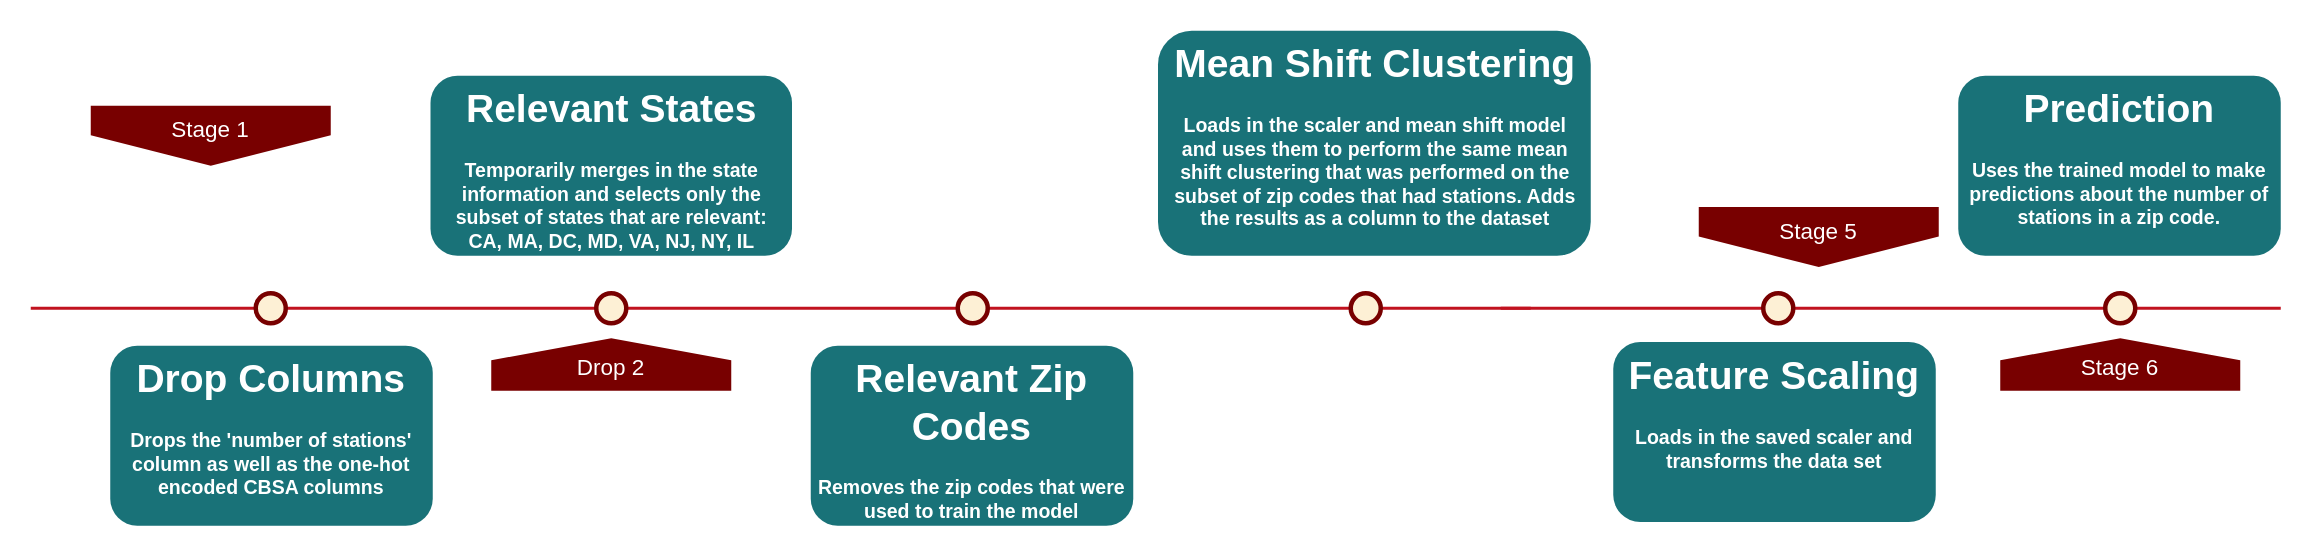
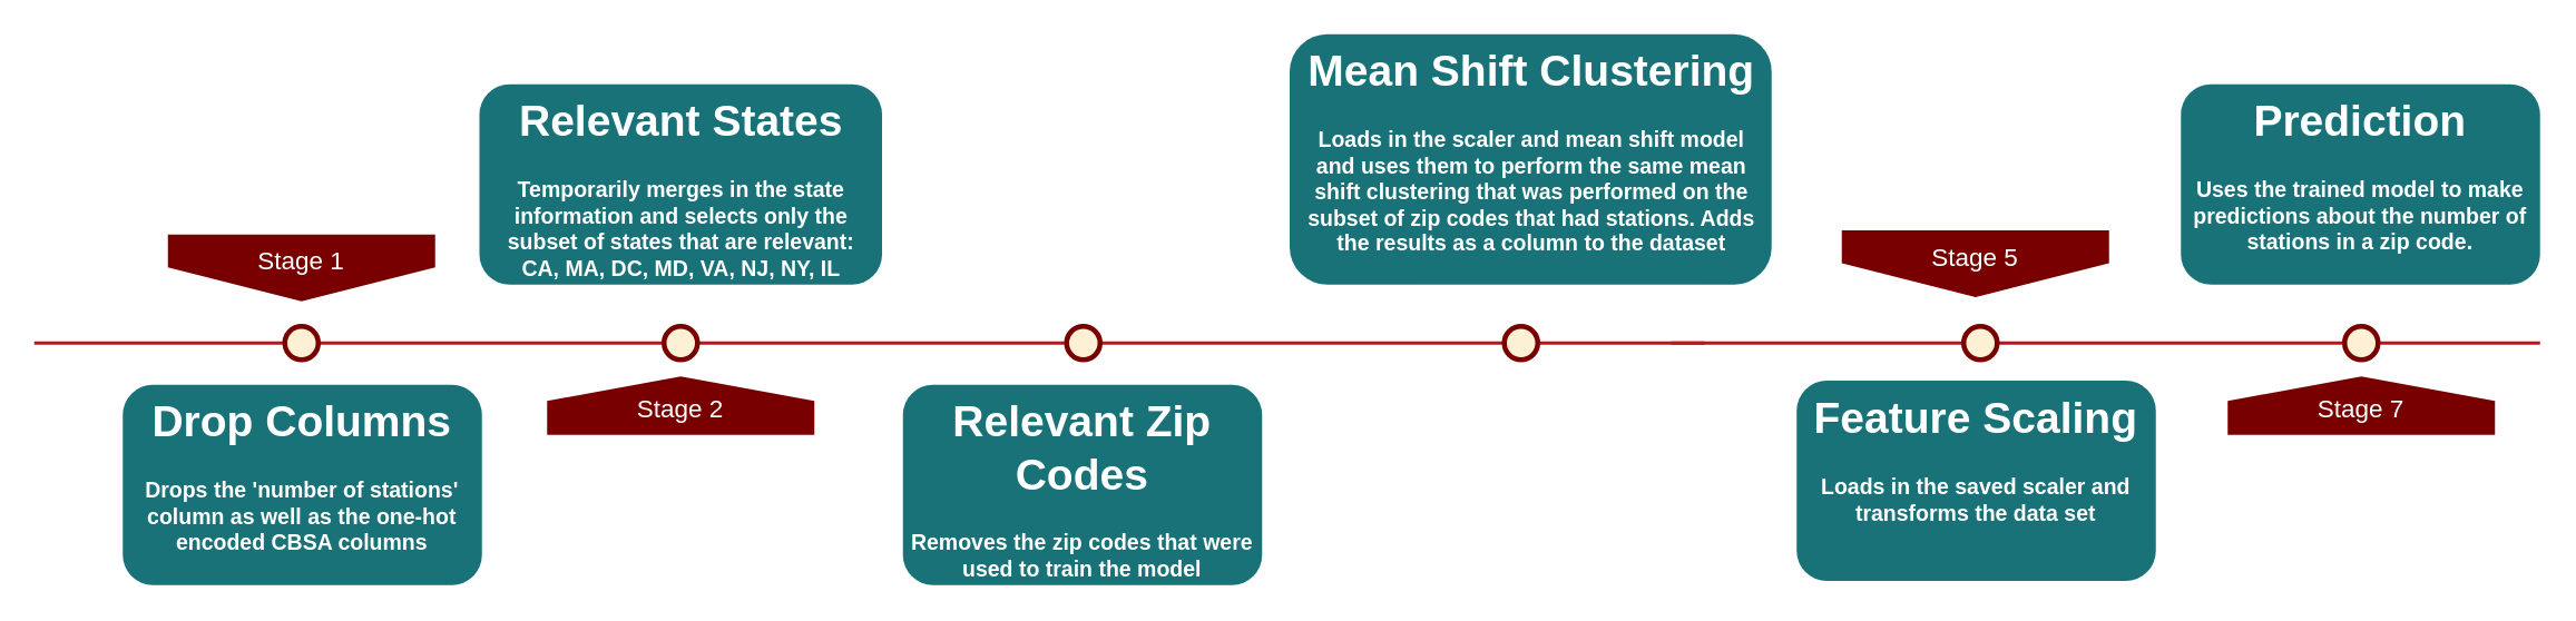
  <mxCell id="0" />
  <mxCell id="1" parent="0" />
  <mxCell id="2" value="" style="line;strokeWidth=2;html=1;fillColor=none;fontSize=28;fontColor=#004D99;strokeColor=#C1121F;" parent="1" vertex="1"><mxGeometry x="20" y="200" width="1000" height="10" as="geometry" /></mxCell>
- <mxCell id="3" value="Stage 1" style="shape=offPageConnector;whiteSpace=wrap;html=1;fontSize=15;fontColor=#FFFFFF;size=0.509;verticalAlign=top;strokeColor=none;fillColor=#780000;" parent="1" vertex="1"><mxGeometry x="60" y="70" width="160" height="40" as="geometry" /></mxCell>
- <mxCell id="4" value="&lt;span&gt;Drop 2&lt;/span&gt;" style="shape=offPageConnector;whiteSpace=wrap;html=1;fontSize=15;fontColor=#FFFFFF;size=0.418;flipV=1;verticalAlign=bottom;strokeColor=none;spacingBottom=4;fillColor=#780000;" parent="1" vertex="1"><mxGeometry x="327" y="225" width="160" height="35" as="geometry" /></mxCell>
+ <mxCell id="3" value="Stage 1" style="shape=offPageConnector;whiteSpace=wrap;html=1;fontSize=15;fontColor=#FFFFFF;size=0.509;verticalAlign=top;strokeColor=none;fillColor=#780000;" parent="1" vertex="1"><mxGeometry x="100" y="140" width="160" height="40" as="geometry" /></mxCell>
+ <mxCell id="4" value="&lt;span&gt;Stage 2&lt;/span&gt;" style="shape=offPageConnector;whiteSpace=wrap;html=1;fontSize=15;fontColor=#FFFFFF;size=0.418;flipV=1;verticalAlign=bottom;strokeColor=none;spacingBottom=4;fillColor=#780000;" parent="1" vertex="1"><mxGeometry x="327" y="225" width="160" height="35" as="geometry" /></mxCell>
  <mxCell id="5" value="" style="ellipse;whiteSpace=wrap;html=1;fontSize=28;fontColor=#004D99;strokeWidth=3;strokeColor=#780000;fillColor=#FDF0D5;" parent="1" vertex="1"><mxGeometry x="170" y="195" width="20" height="20" as="geometry" /></mxCell>
  <mxCell id="6" value="&lt;h1&gt;Drop Columns&lt;/h1&gt;&lt;p&gt;Drops the 'number of stations' column as well as the one-hot encoded CBSA columns&lt;/p&gt;" style="text;html=1;spacing=5;spacingTop=-20;whiteSpace=wrap;overflow=hidden;strokeColor=none;strokeWidth=3;fontSize=13;align=center;rounded=1;fillColor=#197278;fontColor=#FFFFFF;fontStyle=1" parent="1" vertex="1"><mxGeometry x="73" y="230" width="215" height="120" as="geometry" /></mxCell>
  <mxCell id="7" value="&lt;h1&gt;Relevant States&lt;/h1&gt;&lt;p&gt;Temporarily merges in the state information and selects only the subset of states that are relevant: CA, MA, DC, MD, VA, NJ, NY, IL&lt;/p&gt;" style="text;html=1;spacing=5;spacingTop=-20;whiteSpace=wrap;overflow=hidden;strokeColor=none;strokeWidth=3;fontSize=13;align=center;rounded=1;fillColor=#197278;fontColor=#FFFFFF;fontStyle=1" parent="1" vertex="1"><mxGeometry x="286.5" y="50" width="241" height="120" as="geometry" /></mxCell>
  <mxCell id="8" value="&lt;h1&gt;Relevant Zip Codes&lt;/h1&gt;&lt;p&gt;Removes the zip codes that were used to train the model&lt;/p&gt;" style="text;html=1;spacing=5;spacingTop=-20;whiteSpace=wrap;overflow=hidden;strokeColor=none;strokeWidth=3;fontSize=13;align=center;rounded=1;fillColor=#197278;fontColor=#FFFFFF;fontStyle=1" parent="1" vertex="1"><mxGeometry x="540" y="230" width="215" height="120" as="geometry" /></mxCell>
  <mxCell id="9" value="&lt;h1&gt;Mean Shift Clustering&lt;/h1&gt;&lt;p&gt;Loads in the scaler and mean shift model and uses them to perform the same mean shift clustering that was performed on the subset of zip codes that had stations. Adds the results as a column to the dataset&lt;/p&gt;" style="text;html=1;spacing=5;spacingTop=-20;whiteSpace=wrap;overflow=hidden;strokeColor=none;strokeWidth=3;fontSize=13;align=center;rounded=1;fillColor=#197278;fontColor=#FFFFFF;fontStyle=1" parent="1" vertex="1"><mxGeometry x="771.5" y="20" width="288.5" height="150" as="geometry" /></mxCell>
  <mxCell id="10" value="" style="line;strokeWidth=2;html=1;fillColor=none;fontSize=28;fontColor=#004D99;strokeColor=#C1121F;" vertex="1" parent="1"><mxGeometry x="1000" y="200" width="520" height="10" as="geometry" /></mxCell>
- <mxCell id="11" value="Stage 5" style="shape=offPageConnector;whiteSpace=wrap;html=1;fontSize=15;fontColor=#FFFFFF;size=0.509;verticalAlign=top;strokeColor=none;fillColor=#780000;" vertex="1" parent="1"><mxGeometry x="1132" y="137.5" width="160" height="40" as="geometry" /></mxCell>
- <mxCell id="12" value="&lt;span&gt;Stage 6&lt;/span&gt;" style="shape=offPageConnector;whiteSpace=wrap;html=1;fontSize=15;fontColor=#FFFFFF;size=0.418;flipV=1;verticalAlign=bottom;strokeColor=none;spacingBottom=4;fillColor=#780000;" vertex="1" parent="1"><mxGeometry x="1333" y="225" width="160" height="35" as="geometry" /></mxCell>
+ <mxCell id="11" value="Stage 5" style="shape=offPageConnector;whiteSpace=wrap;html=1;fontSize=15;fontColor=#FFFFFF;size=0.509;verticalAlign=top;strokeColor=none;fillColor=#780000;" vertex="1" parent="1"><mxGeometry x="1102" y="137.5" width="160" height="40" as="geometry" /></mxCell>
+ <mxCell id="12" value="&lt;span&gt;Stage 7&lt;/span&gt;" style="shape=offPageConnector;whiteSpace=wrap;html=1;fontSize=15;fontColor=#FFFFFF;size=0.418;flipV=1;verticalAlign=bottom;strokeColor=none;spacingBottom=4;fillColor=#780000;" vertex="1" parent="1"><mxGeometry x="1333" y="225" width="160" height="35" as="geometry" /></mxCell>
  <mxCell id="13" value="&lt;h1&gt;Feature Scaling&lt;/h1&gt;&lt;p&gt;Loads in the saved scaler and transforms the data set&lt;/p&gt;" style="text;html=1;spacing=5;spacingTop=-20;whiteSpace=wrap;overflow=hidden;strokeColor=none;strokeWidth=3;fontSize=13;align=center;rounded=1;fillColor=#197278;fontColor=#FFFFFF;fontStyle=1" vertex="1" parent="1"><mxGeometry x="1075" y="227.5" width="215" height="120" as="geometry" /></mxCell>
  <mxCell id="14" value="&lt;h1&gt;Prediction&lt;/h1&gt;&lt;p&gt;Uses the trained model to make predictions about the number of stations in a zip code.&lt;/p&gt;" style="text;html=1;spacing=5;spacingTop=-20;whiteSpace=wrap;overflow=hidden;strokeColor=none;strokeWidth=3;fontSize=13;align=center;rounded=1;fillColor=#197278;fontColor=#FFFFFF;fontStyle=1" vertex="1" parent="1"><mxGeometry x="1305" y="50" width="215" height="120" as="geometry" /></mxCell>
  <mxCell id="15" value="" style="ellipse;whiteSpace=wrap;html=1;fontSize=28;fontColor=#004D99;strokeWidth=3;strokeColor=#780000;fillColor=#FDF0D5;" vertex="1" parent="1"><mxGeometry x="397" y="195" width="20" height="20" as="geometry" /></mxCell>
  <mxCell id="16" value="" style="ellipse;whiteSpace=wrap;html=1;fontSize=28;fontColor=#004D99;strokeWidth=3;strokeColor=#780000;fillColor=#FDF0D5;" vertex="1" parent="1"><mxGeometry x="638" y="195" width="20" height="20" as="geometry" /></mxCell>
  <mxCell id="17" value="" style="ellipse;whiteSpace=wrap;html=1;fontSize=28;fontColor=#004D99;strokeWidth=3;strokeColor=#780000;fillColor=#fdf0d5;" vertex="1" parent="1"><mxGeometry x="900" y="195" width="20" height="20" as="geometry" /></mxCell>
  <mxCell id="18" value="" style="ellipse;whiteSpace=wrap;html=1;fontSize=28;fontColor=#004D99;strokeWidth=3;strokeColor=#780000;fillColor=#FDF0D5;" vertex="1" parent="1"><mxGeometry x="1175" y="195" width="20" height="20" as="geometry" /></mxCell>
  <mxCell id="19" value="" style="ellipse;whiteSpace=wrap;html=1;fontSize=28;fontColor=#004D99;strokeWidth=3;strokeColor=#780000;fillColor=#FDF0D5;" vertex="1" parent="1"><mxGeometry x="1403" y="195" width="20" height="20" as="geometry" /></mxCell>
